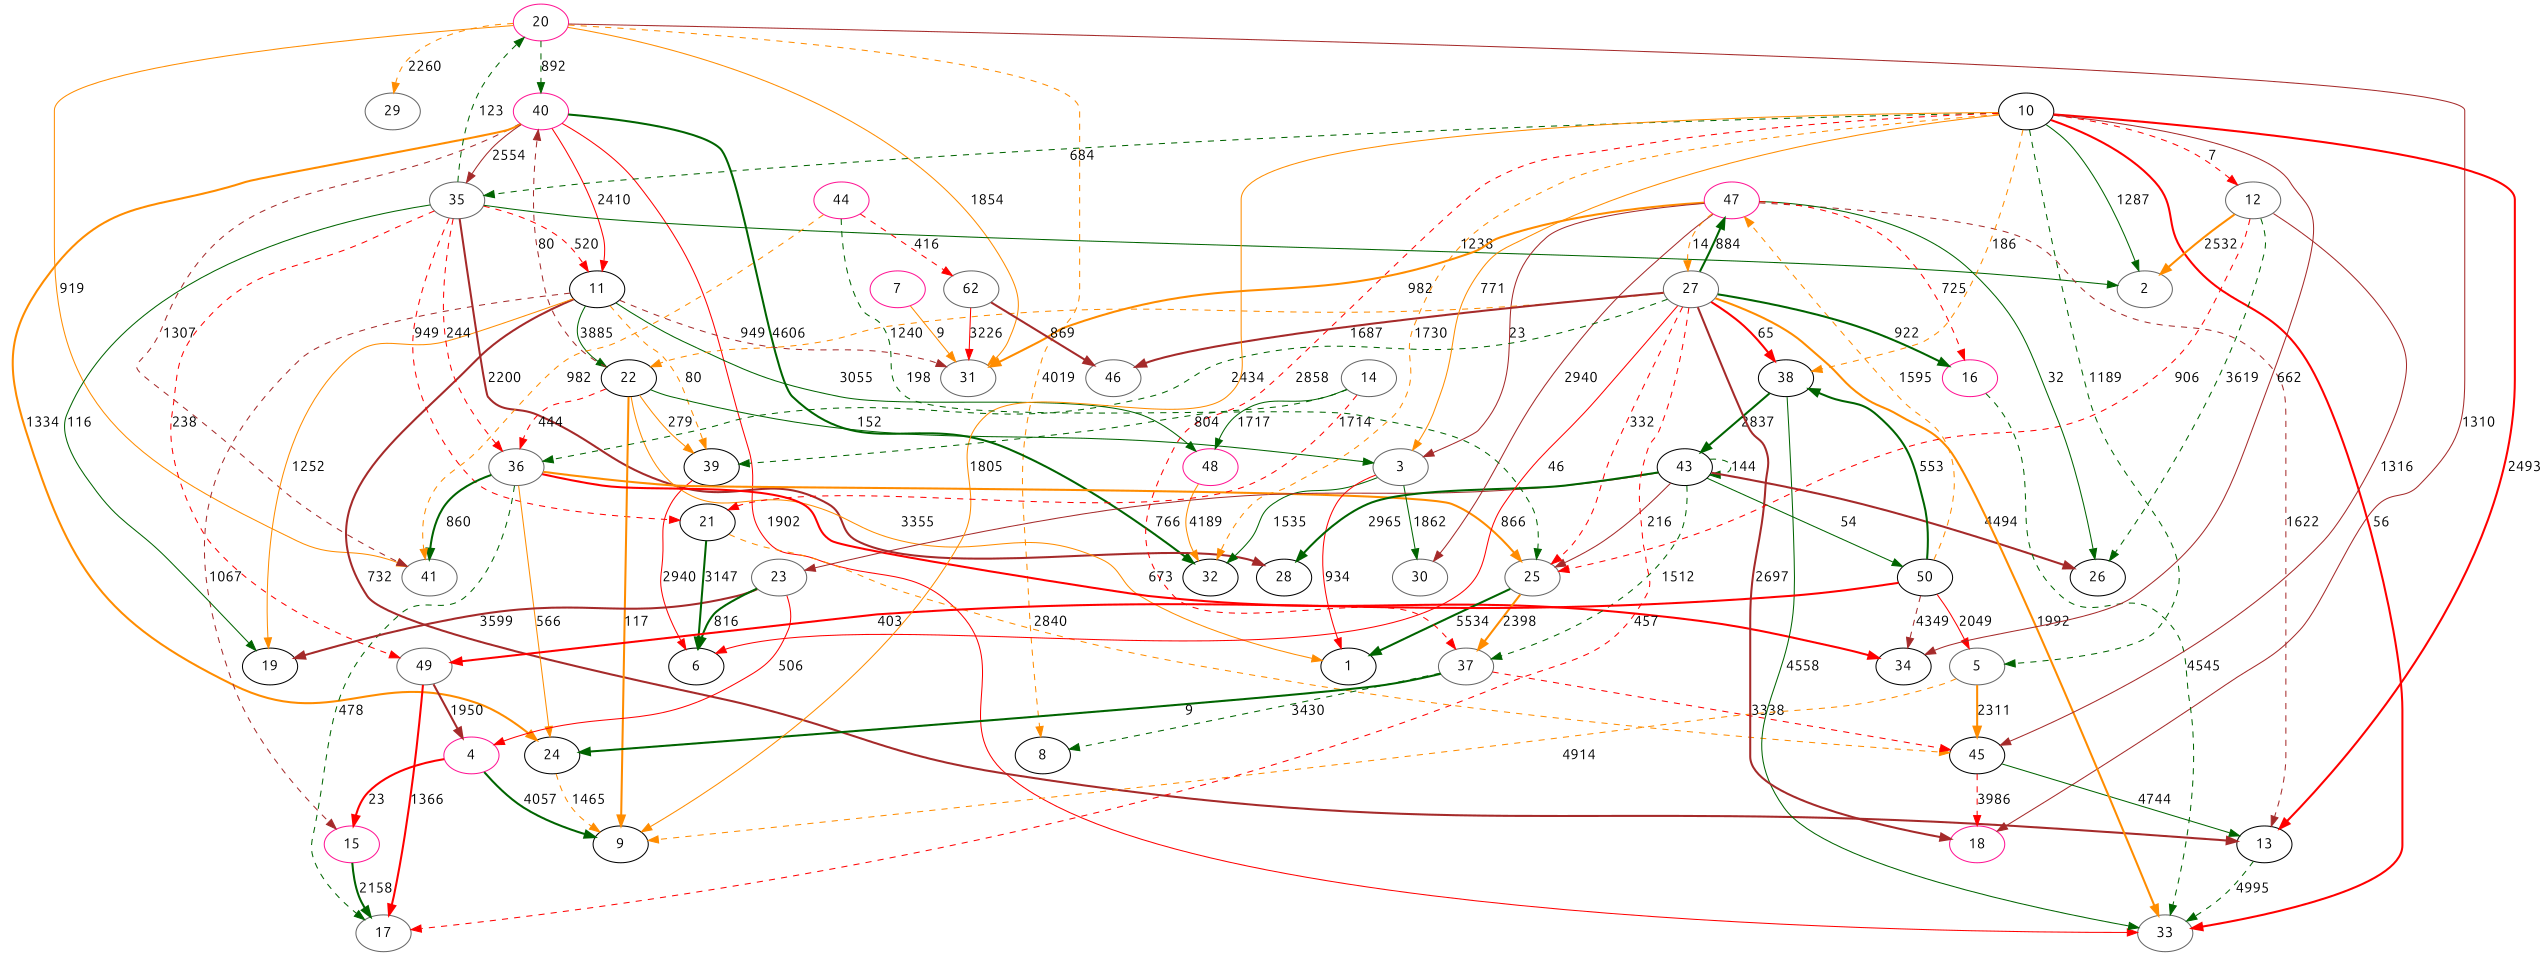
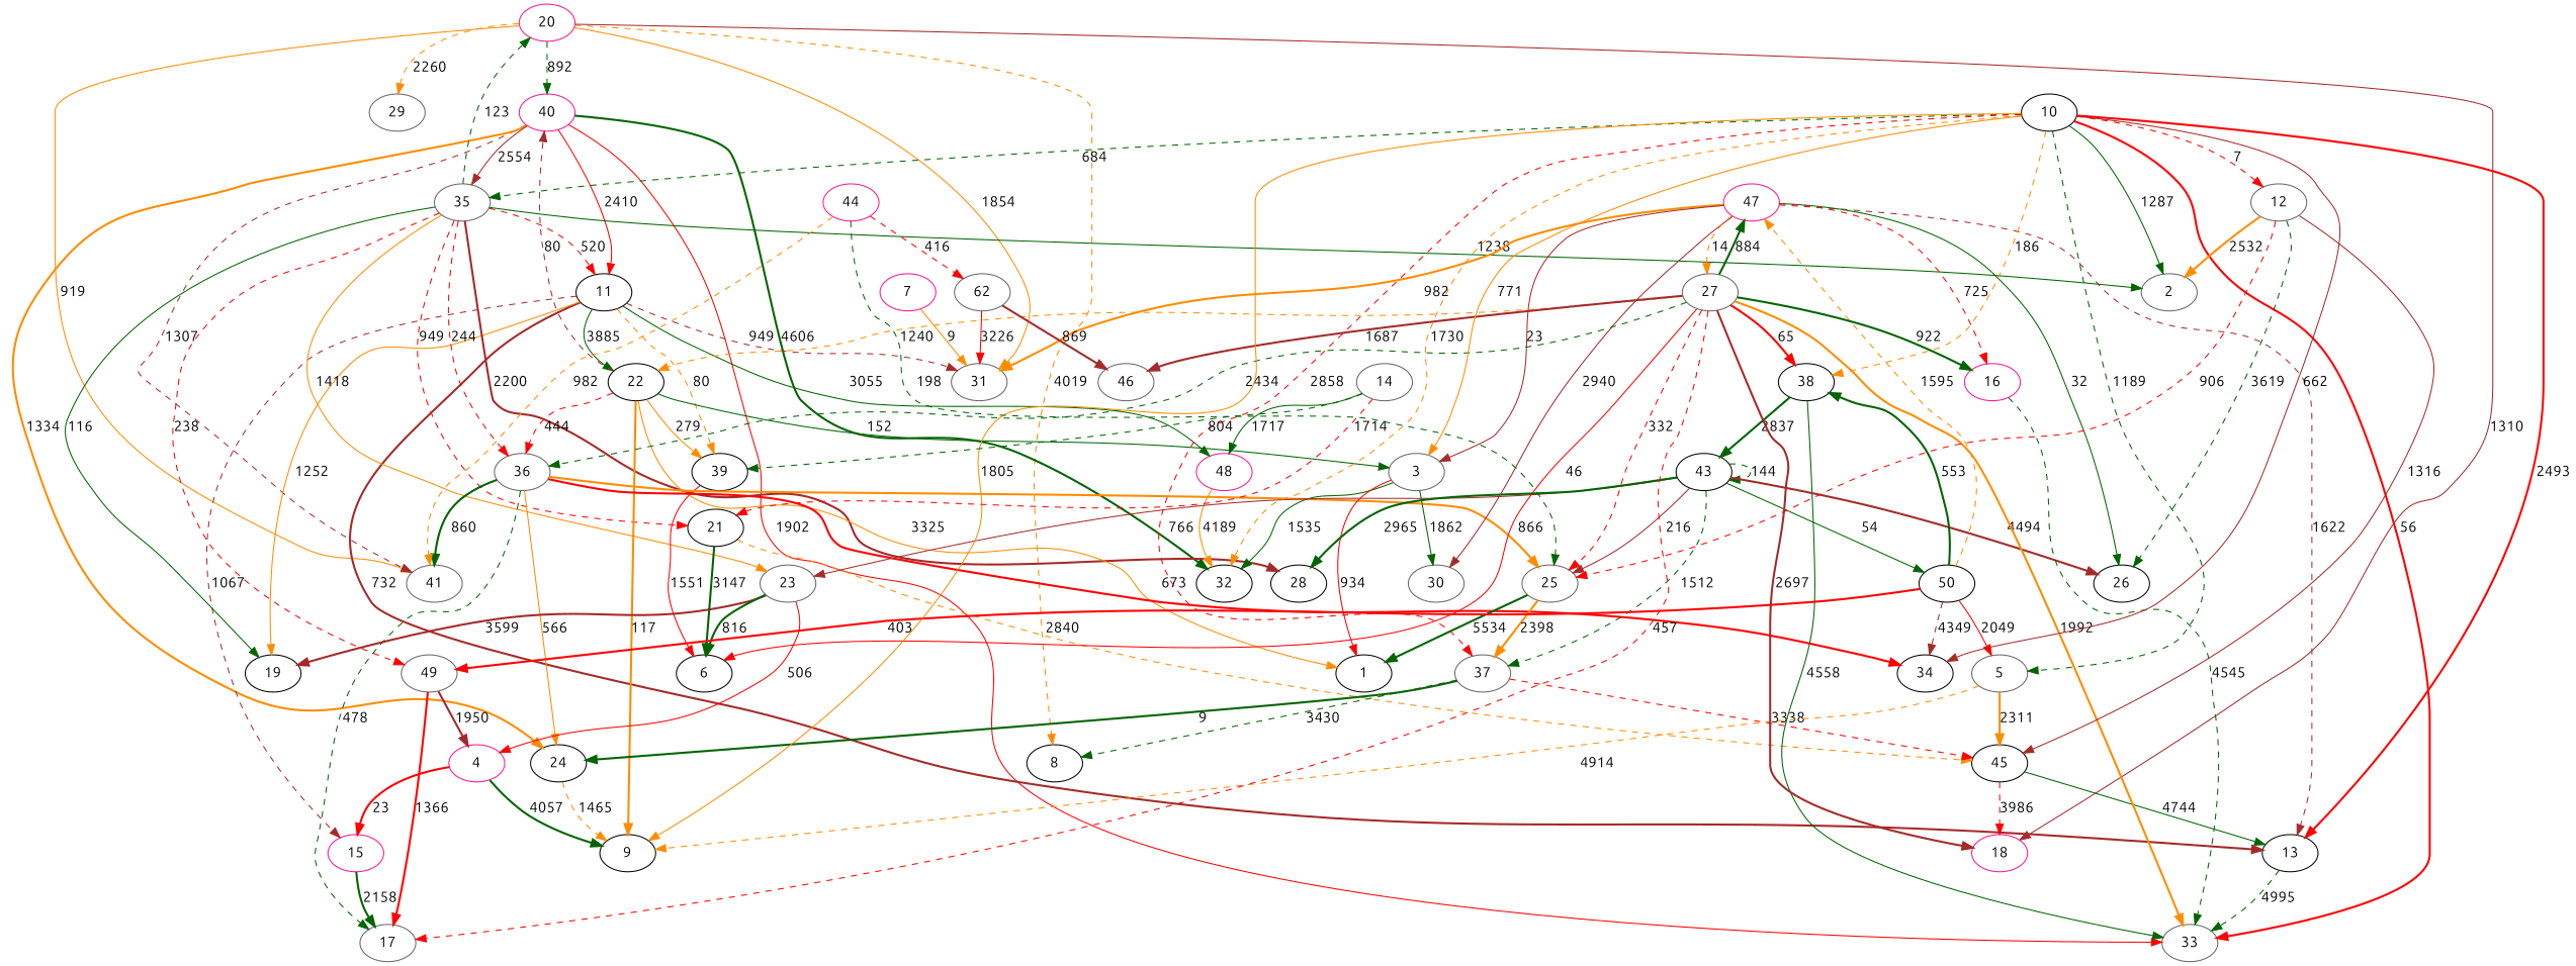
  strict digraph {
    fontname=Ubuntu
    node [color=black fontname=Ubuntu]
    edge [color=darkgreen fontname=Ubuntu style=dashed]
    20 [color=deeppink]
    8
    29 [color=gray40]
    40 [color=deeppink]
    31 [color=gray40]
    41 [color=gray40]
    18 [color=deeppink]
    24
    33 [color=gray40]
    32
    11
    35 [color=gray40]
    9
    13
    19
    48 [color=deeppink]
    39
    22
    15 [color=deeppink]
    36 [color=gray40]
    23 [color=gray40]
    28
    49 [color=gray40]
    21
    2 [color=gray40]
    6
    1
    3 [color=gray40]
    17 [color=gray40]
    34
    25 [color=gray40]
    4 [color=deeppink]
    45
    37 [color=gray40]
    38
    43
    26
    50
    5 [color=gray40]
    47 [color=deeppink]
    30 [color=gray40]
    27 [color=gray40]
    16 [color=deeppink]
    7 [color=deeppink]
    10
    12 [color=gray40]
    14 [color=gray40]
    46 [color=gray40]
    n49 [color=gray40 label=62]
    44 [color=deeppink]
    20 -> 8 [color=darkorange label=4019]
    20 -> 29 [color=darkorange label=2260]
    20 -> 40 [label=892]
    20 -> 31 [color=darkorange label=1854 style=solid]
    20 -> 41 [color=darkorange label=919 style=solid]
    20 -> 18 [color=brown label=1310 style=solid]
    40 -> 41 [color=brown label=1307]
    40 -> 24 [color=darkorange label=1334 style=bold]
    40 -> 33 [color=red label=1902 style=solid]
    40 -> 32 [label=4606 style=bold]
    40 -> 11 [color=red label=2410 style=solid]
    40 -> 35 [color=brown label=2554 style=solid]
    24 -> 9 [color=darkorange label=1465]
    11 -> 31 [color=brown label=949]
    11 -> 13 [color=brown label=732 style=bold]
    11 -> 19 [color=darkorange label=1252 style=solid]
    11 -> 48 [label=3055 style=solid]
    11 -> 39 [color=darkorange label=80]
    11 -> 22 [label=3885 style=solid]
    11 -> 15 [color=brown label=1067]
    35 -> 20 [label=123]
    35 -> 11 [color=red label=520]
    35 -> 19 [label=116 style=solid]
    35 -> 36 [color=red label=244]
+   35 -> 23 [color=darkorange label=1418 style=solid]
    35 -> 28 [color=brown label=2200 style=bold]
    35 -> 49 [color=red label=238]
    35 -> 21 [color=red label=949]
    35 -> 2 [label=1238 style=solid]
    13 -> 33 [label=4995]
    48 -> 32 [color=darkorange label=4189 style=solid]
-   39 -> 6 [color=red label=2940 style=solid]
+   39 -> 6 [color=red label=1551 style=solid]
    22 -> 40 [color=brown label=80]
    22 -> 9 [color=darkorange label=117 style=bold]
    22 -> 39 [color=darkorange label=279 style=solid]
    22 -> 36 [color=red label=444]
-   22 -> 1 [color=darkorange label=3355 style=solid]
+   22 -> 1 [color=darkorange label=3325 style=solid]
    22 -> 3 [label=152 style=solid]
    15 -> 17 [label=2158 style=bold]
    36 -> 41 [label=860 style=bold]
    36 -> 24 [color=darkorange label=566 style=solid]
    36 -> 17 [label=478]
    36 -> 34 [color=red label=673 style=bold]
    36 -> 25 [color=darkorange label=866 style=bold]
    23 -> 19 [color=brown label=3599 style=bold]
    23 -> 6 [label=816 style=bold]
    23 -> 4 [color=red label=506 style=solid]
    49 -> 17 [color=red label=1366 style=bold]
    49 -> 4 [color=brown label=1950 style=bold]
    21 -> 6 [label=3147 style=bold]
    21 -> 45 [color=darkorange label=2840]
    3 -> 32 [label=1535 style=solid]
    3 -> 1 [color=red label=934 style=solid]
    3 -> 30 [label=1862 style=solid]
    25 -> 1 [label=5534 style=bold]
    25 -> 37 [color=darkorange label=2398 style=bold]
    4 -> 9 [label=4057 style=bold]
    4 -> 15 [color=red label=23 style=bold]
    45 -> 18 [color=red label=3986]
    45 -> 13 [label=4744 style=solid]
    37 -> 8 [label=3430]
    37 -> 24 [label=9 style=bold]
    37 -> 45 [color=red label=3338]
    38 -> 33 [label=4558 style=solid]
    38 -> 43 [label=2837 style=bold]
    43 -> 23 [color=brown label=766 style=solid]
    43 -> 28 [label=2965 style=bold]
    43 -> 25 [color=brown label=216 style=solid]
    43 -> 37 [label=1512]
    43 -> 43 [label=144]
    43 -> 26 [color=brown label=4494 style=bold]
    43 -> 50 [label=54 style=solid]
    50 -> 49 [color=red label=403 style=bold]
    50 -> 34 [color=brown label=4349]
    50 -> 38 [label=553 style=bold]
    50 -> 5 [color=red label=2049 style=solid]
    50 -> 47 [color=darkorange label=1595]
    5 -> 9 [color=darkorange label=4914]
    5 -> 45 [color=darkorange label=2311 style=bold]
    47 -> 31 [color=darkorange label=982 style=bold]
    47 -> 13 [color=brown label=1622]
    47 -> 3 [color=brown label=23 style=solid]
    47 -> 26 [label=32 style=solid]
    47 -> 30 [color=brown label=2940 style=solid]
    47 -> 27 [color=darkorange label=14]
    47 -> 16 [color=red label=725]
    27 -> 18 [color=brown label=2697 style=bold]
    27 -> 33 [color=darkorange label=1992 style=bold]
    27 -> 22 [color=darkorange label=1240]
    27 -> 36 [label=2434]
    27 -> 6 [color=red label=46 style=solid]
    27 -> 17 [color=red label=457]
    27 -> 25 [color=red label=332]
    27 -> 38 [color=red label=65 style=bold]
    27 -> 47 [label=884 style=bold]
    27 -> 16 [label=922 style=bold]
    27 -> 46 [color=brown label=1687 style=bold]
    16 -> 33 [label=4545]
    7 -> 31 [color=darkorange label=9 style=solid]
    10 -> 33 [color=red label=56 style=bold]
    10 -> 32 [color=darkorange label=1730]
    10 -> 35 [label=684]
    10 -> 9 [color=darkorange label=1805 style=solid]
    10 -> 13 [color=red label=2493 style=bold]
    10 -> 2 [label=1287 style=solid]
    10 -> 3 [color=darkorange label=771 style=solid]
    10 -> 34 [color=brown label=662 style=solid]
    10 -> 37 [color=red label=2858]
    10 -> 38 [color=darkorange label=186]
    10 -> 5 [label=1189]
    10 -> 12 [color=red label=7]
    12 -> 2 [color=darkorange label=2532 style=bold]
    12 -> 25 [color=red label=906]
    12 -> 45 [color=brown label=1316 style=solid]
    12 -> 26 [label=3619]
    14 -> 48 [label=1717 style=solid]
    14 -> 39 [label=804]
    14 -> 21 [color=red label=1714]
    n49 -> 31 [color=red label=3226 style=solid]
    n49 -> 46 [color=brown label=869 style=bold]
    44 -> 41 [color=darkorange label=982]
    44 -> 25 [label=198]
    44 -> n49 [color=red label=416]
  }
